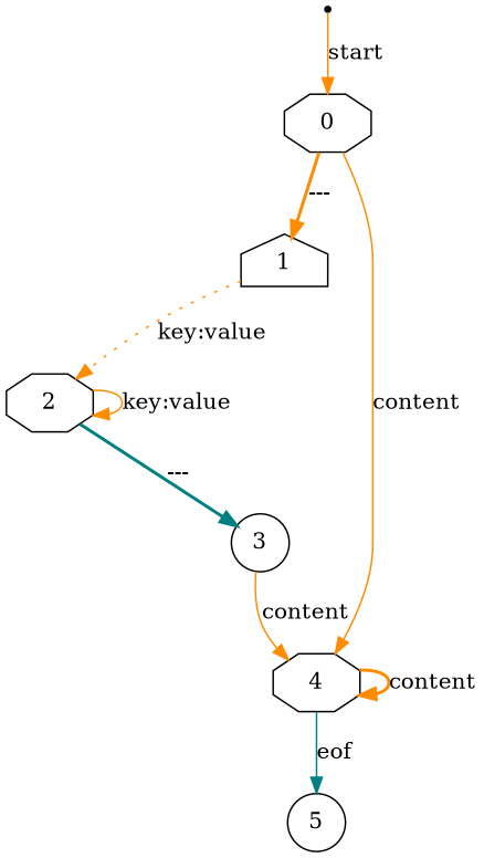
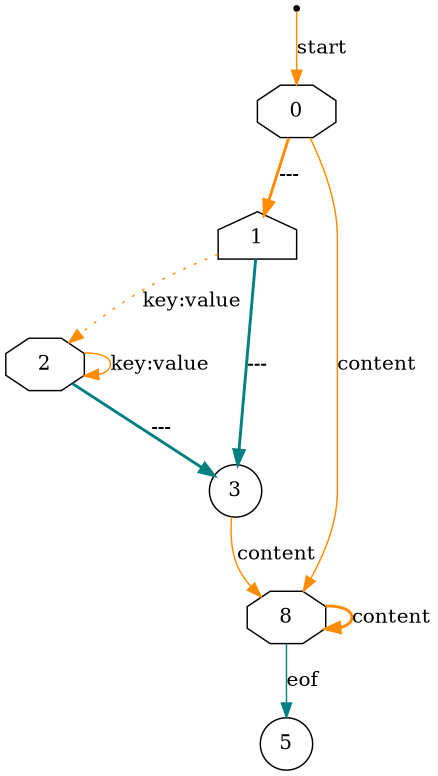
  digraph {
    node [shape=octagon]
    edge [color=darkorange style=solid]
    s [shape=point]
    0
    1 [shape=house]
-   4
+   4 [label=8]
    2
    3 [shape=circle]
    5 [shape=circle]
    s -> 0 [label=start]
    0 -> 1 [label="---" style=bold]
    0 -> 4 [label=content]
    1 -> 2 [label="key:value" style=dotted]
+   1 -> 3 [color=teal label="---" style=bold]
    4 -> 4 [label=content style=bold]
    4 -> 5 [color=teal label=eof]
    2 -> 2 [label="key:value"]
    2 -> 3 [color=teal label="---" style=bold]
    3 -> 4 [label=content]
  }
